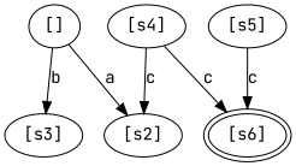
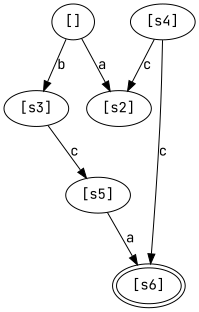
  digraph {
    fontname="JetBrains Mono"
    node [fontname="JetBrains Mono"]
    edge [fontname="JetBrains Mono"]
    n1 [label="[]" width=0.5]
    n2 [label="[s2]" width=0.5]
    n3 [label="[s3]" width=0.5]
    n4 [label="[s5]" width=0.5]
    n5 [label="[s4]" width=0.5]
    n6 [label="[s6]" peripheries=2 width=0.5]
    n1 -> n2 [label=a]
    n1 -> n3 [label=b]
-   n4 -> n6 [label=c]
+   n3 -> n4 [label=c]
+   n4 -> n6 [label=a]
    n5 -> n2 [label=c]
    n5 -> n6 [label=c]
  }
